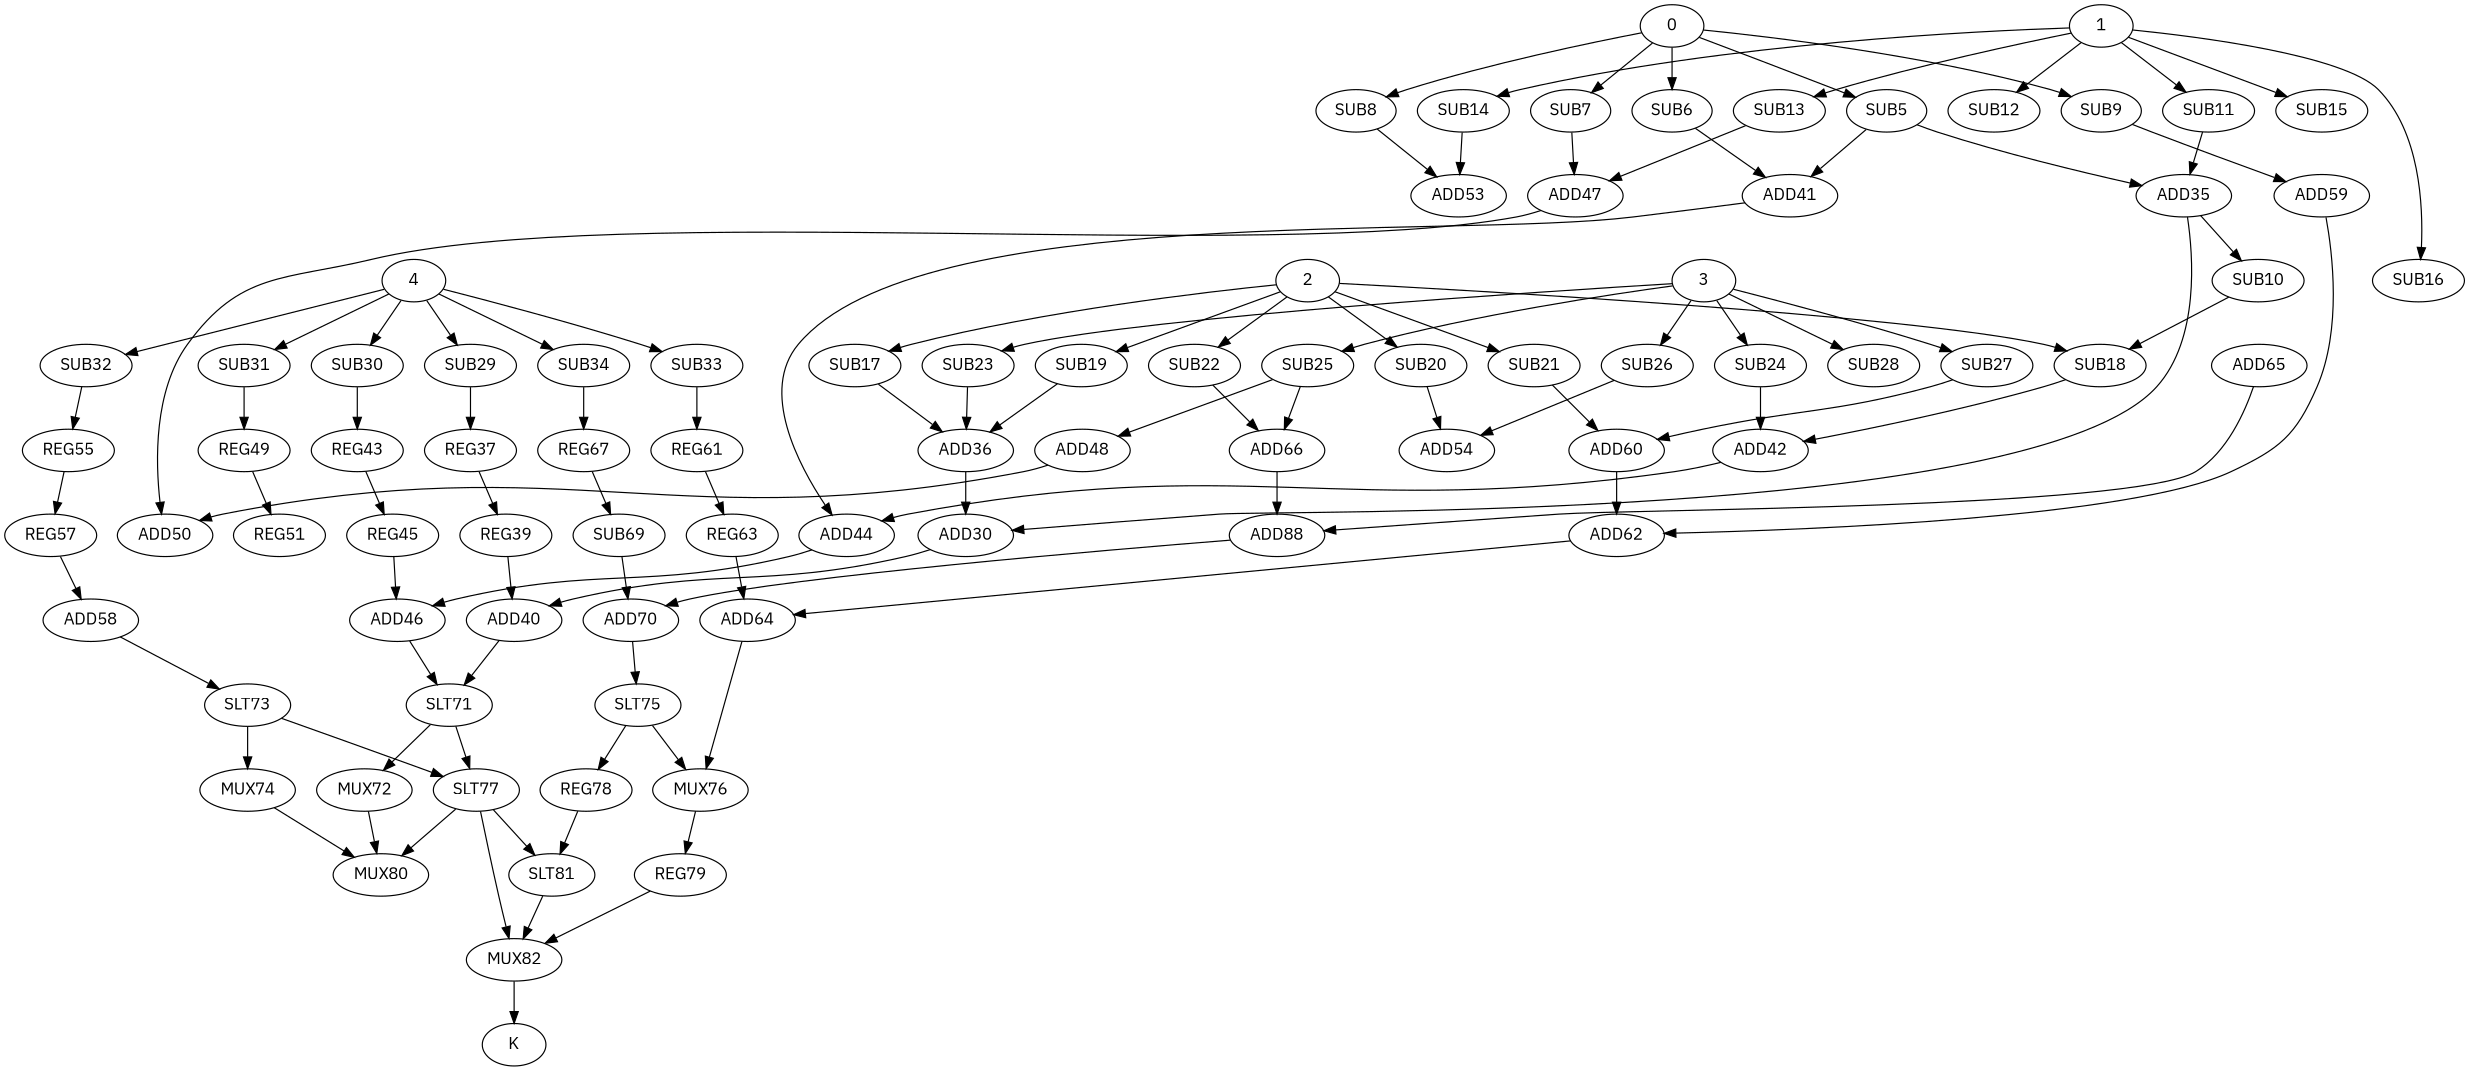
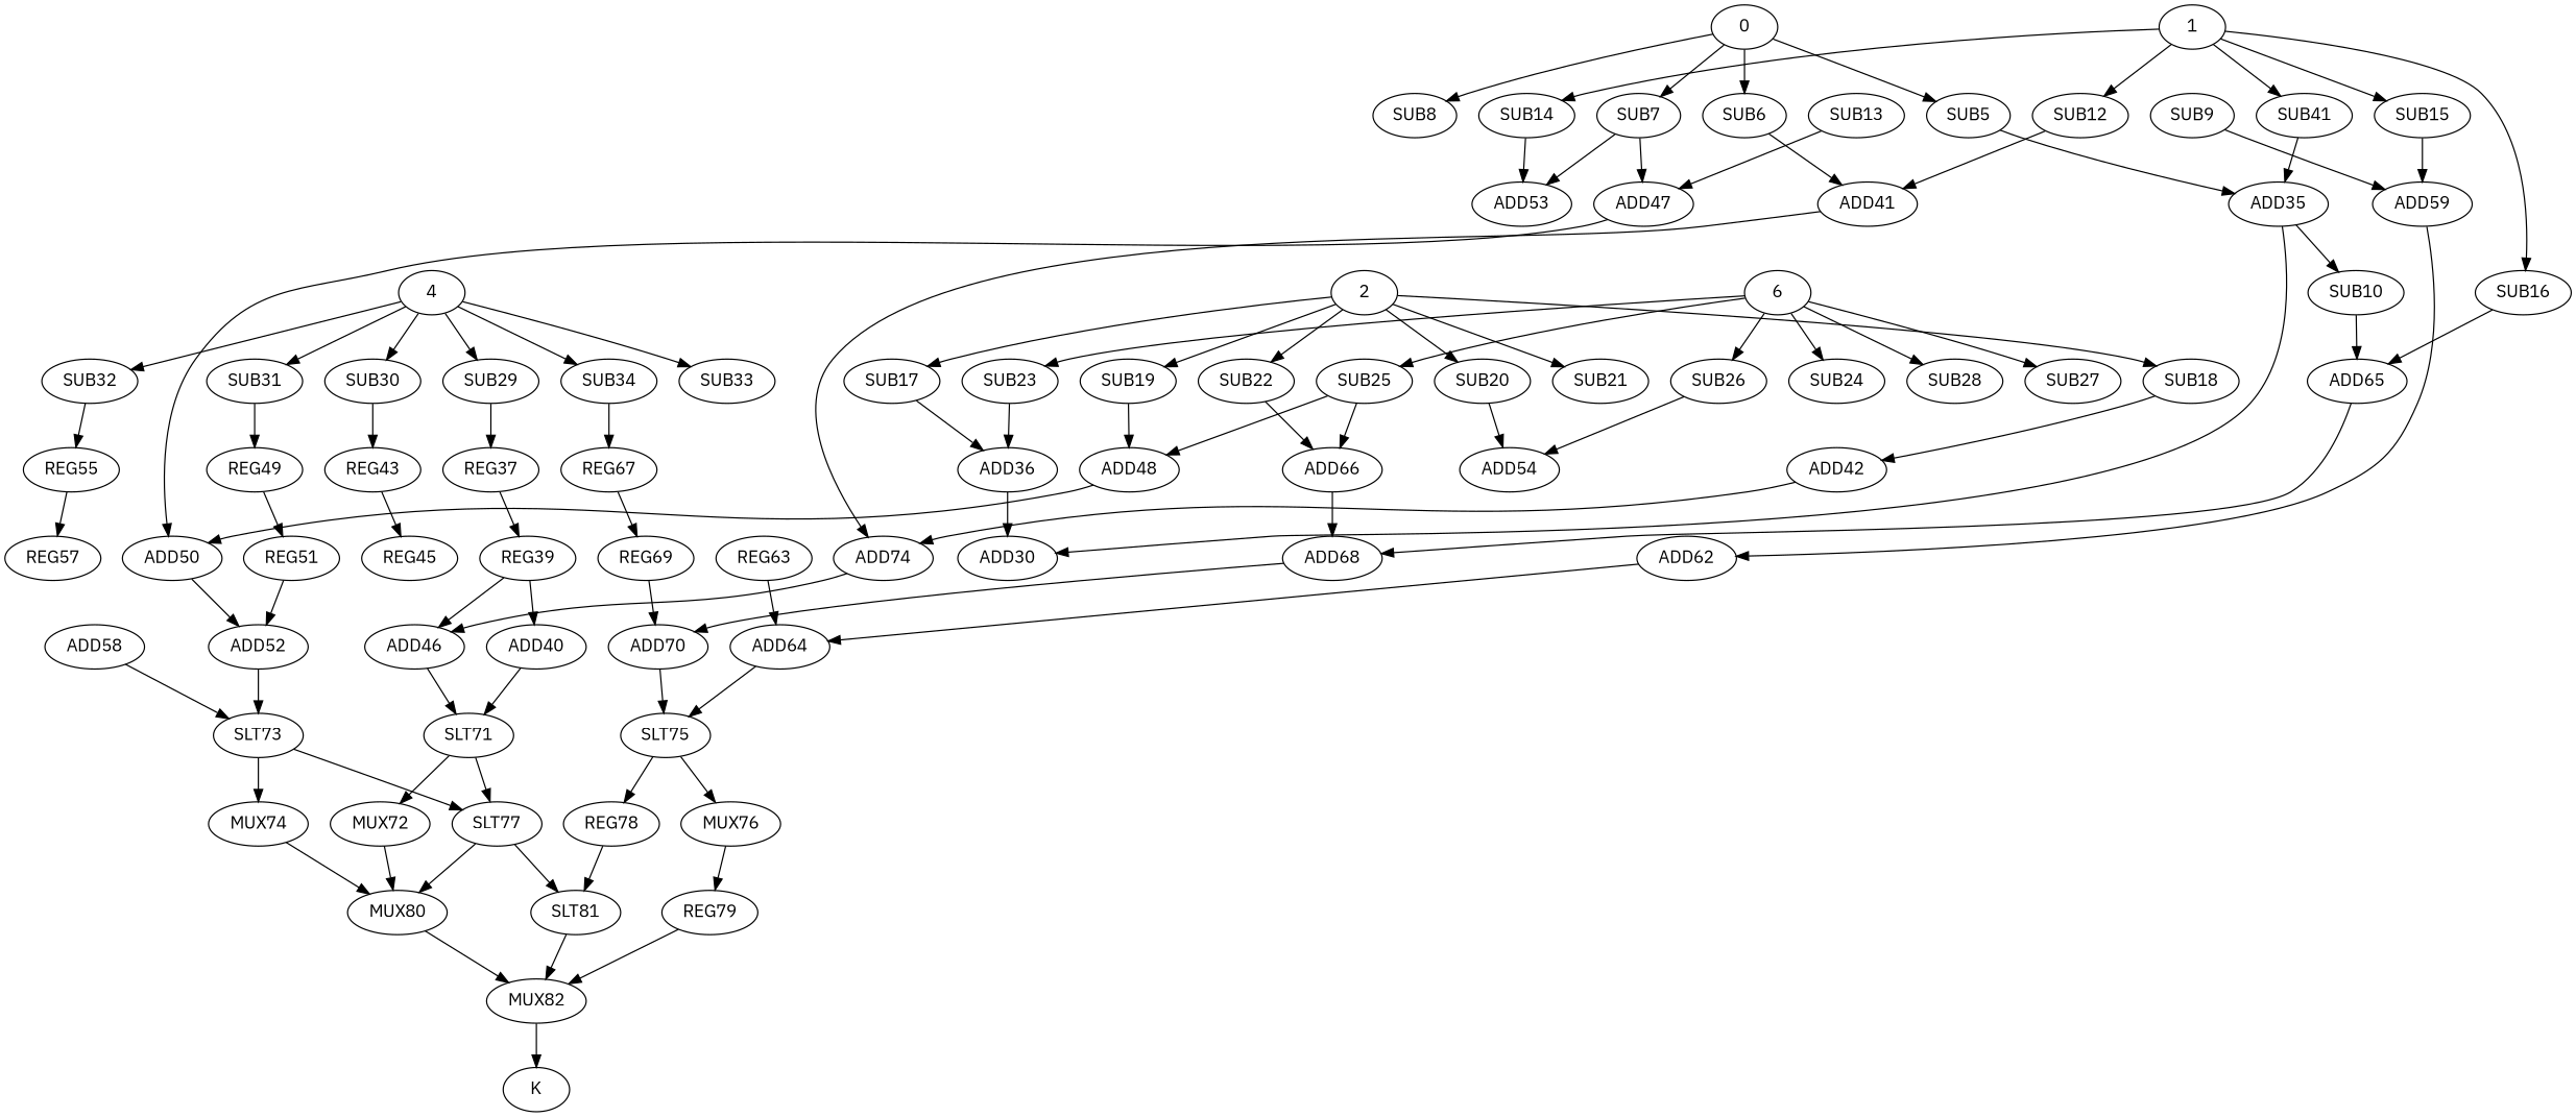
  strict digraph {
    fontname="IBM Plex Sans"
    node [fontname="IBM Plex Sans"]
    edge [fontname="IBM Plex Sans"]
    n1 [label=SUB5]
    n2 [label=ADD35]
    0
    n4 [label=SUB6]
    n5 [label=SUB7]
    n6 [label=SUB8]
    n7 [label=SUB9]
    n8 [label=ADD41]
    n9 [label=ADD47]
    n10 [label=ADD53]
    n11 [label=ADD59]
    n12 [label=SUB10]
    n13 [label=ADD65]
    n14 [label=ADD30]
-   n15 [label=ADD44]
+   n15 [label=ADD74]
    n16 [label=ADD50]
    n17 [label=ADD62]
-   n18 [label=ADD88]
-   n19 [label=SUB11]
+   n18 [label=ADD68]
+   n19 [label=SUB41]
    1
    n21 [label=SUB12]
    n22 [label=SUB13]
    n23 [label=SUB14]
    n24 [label=SUB15]
    n25 [label=SUB16]
    n26 [label=SUB17]
    n27 [label=ADD36]
    2
    n29 [label=SUB18]
    n30 [label=SUB19]
    n31 [label=SUB20]
    n32 [label=SUB21]
    n33 [label=SUB22]
    n34 [label=ADD42]
    n35 [label=ADD48]
    n36 [label=ADD54]
-   n37 [label=ADD60]
    n38 [label=ADD66]
    n39 [label=SUB23]
-   3
+   3 [label=6]
    n41 [label=SUB24]
    n42 [label=SUB25]
    n43 [label=SUB26]
    n44 [label=SUB27]
    n45 [label=SUB28]
    n46 [label=SUB29]
    n47 [label=REG37]
    4
    n49 [label=SUB30]
    n50 [label=SUB31]
    n51 [label=SUB32]
    n52 [label=SUB33]
    n53 [label=SUB34]
    n54 [label=REG43]
    n55 [label=REG49]
    n56 [label=REG55]
-   n57 [label=REG61]
    n58 [label=REG67]
    n59 [label=REG39]
    n60 [label=REG45]
    n61 [label=REG51]
    n62 [label=REG57]
    n63 [label=REG63]
-   n64 [label=SUB69]
+   n64 [label=REG69]
    n65 [label=ADD40]
    n66 [label=SLT71]
    n67 [label=MUX72]
    n68 [label=SLT77]
    n69 [label=ADD46]
+   n70 [label=ADD52]
    n71 [label=SLT73]
    n72 [label=MUX74]
    n73 [label=ADD58]
    n74 [label=ADD64]
    n75 [label=SLT75]
    n76 [label=MUX76]
    n77 [label=REG78]
    n78 [label=ADD70]
    n79 [label=MUX80]
    n80 [label=SLT81]
    n81 [label=MUX82]
    n82 [label=REG79]
    n83 [label=K]
    n1 -> n2
    n2 -> n12
    n2 -> n14
    0 -> n1
    0 -> n4
    0 -> n5
    0 -> n6
-   0 -> n7
    n4 -> n8
    n5 -> n9
-   n6 -> n10
+   n5 -> n10
    n7 -> n11
    n8 -> n15
    n9 -> n16
    n11 -> n17
-   n12 -> n29
+   n12 -> n13
    n13 -> n18
-   n14 -> n65
    n15 -> n69
+   n16 -> n70
    n17 -> n74
    n18 -> n78
    n19 -> n2
    1 -> n19
    1 -> n21
-   1 -> n22
    1 -> n23
    1 -> n24
    1 -> n25
-   n1 -> n8
+   n21 -> n8
    n22 -> n9
    n23 -> n10
+   n24 -> n11
+   n25 -> n13
    n26 -> n27
    n27 -> n14
    2 -> n26
    2 -> n29
    2 -> n30
    2 -> n31
    2 -> n32
    2 -> n33
    n29 -> n34
-   n30 -> n27
+   n30 -> n35
    n31 -> n36
-   n32 -> n37
    n33 -> n38
    n34 -> n15
    n35 -> n16
-   n37 -> n17
    n38 -> n18
    n39 -> n27
    3 -> n39
    3 -> n41
    3 -> n42
    3 -> n43
    3 -> n44
    3 -> n45
-   n41 -> n34
    n42 -> n35
    n42 -> n38
    n43 -> n36
-   n44 -> n37
    n46 -> n47
    n47 -> n59
    4 -> n46
    4 -> n49
    4 -> n50
    4 -> n51
    4 -> n52
    4 -> n53
    n49 -> n54
    n50 -> n55
    n51 -> n56
-   n52 -> n57
    n53 -> n58
    n54 -> n60
    n55 -> n61
    n56 -> n62
-   n57 -> n63
    n58 -> n64
    n59 -> n65
-   n60 -> n69
-   n62 -> n73
+   n59 -> n69
+   n61 -> n70
    n63 -> n74
    n64 -> n78
    n65 -> n66
    n66 -> n67
    n66 -> n68
    n67 -> n79
    n68 -> n79
    n68 -> n80
    n69 -> n66
+   n70 -> n71
    n71 -> n68
    n71 -> n72
    n72 -> n79
    n73 -> n71
-   n74 -> n76
+   n74 -> n75
    n75 -> n76
    n75 -> n77
    n76 -> n82
    n77 -> n80
    n78 -> n75
-   n68 -> n81
+   n79 -> n81
    n80 -> n81
    n81 -> n83
    n82 -> n81
  }
